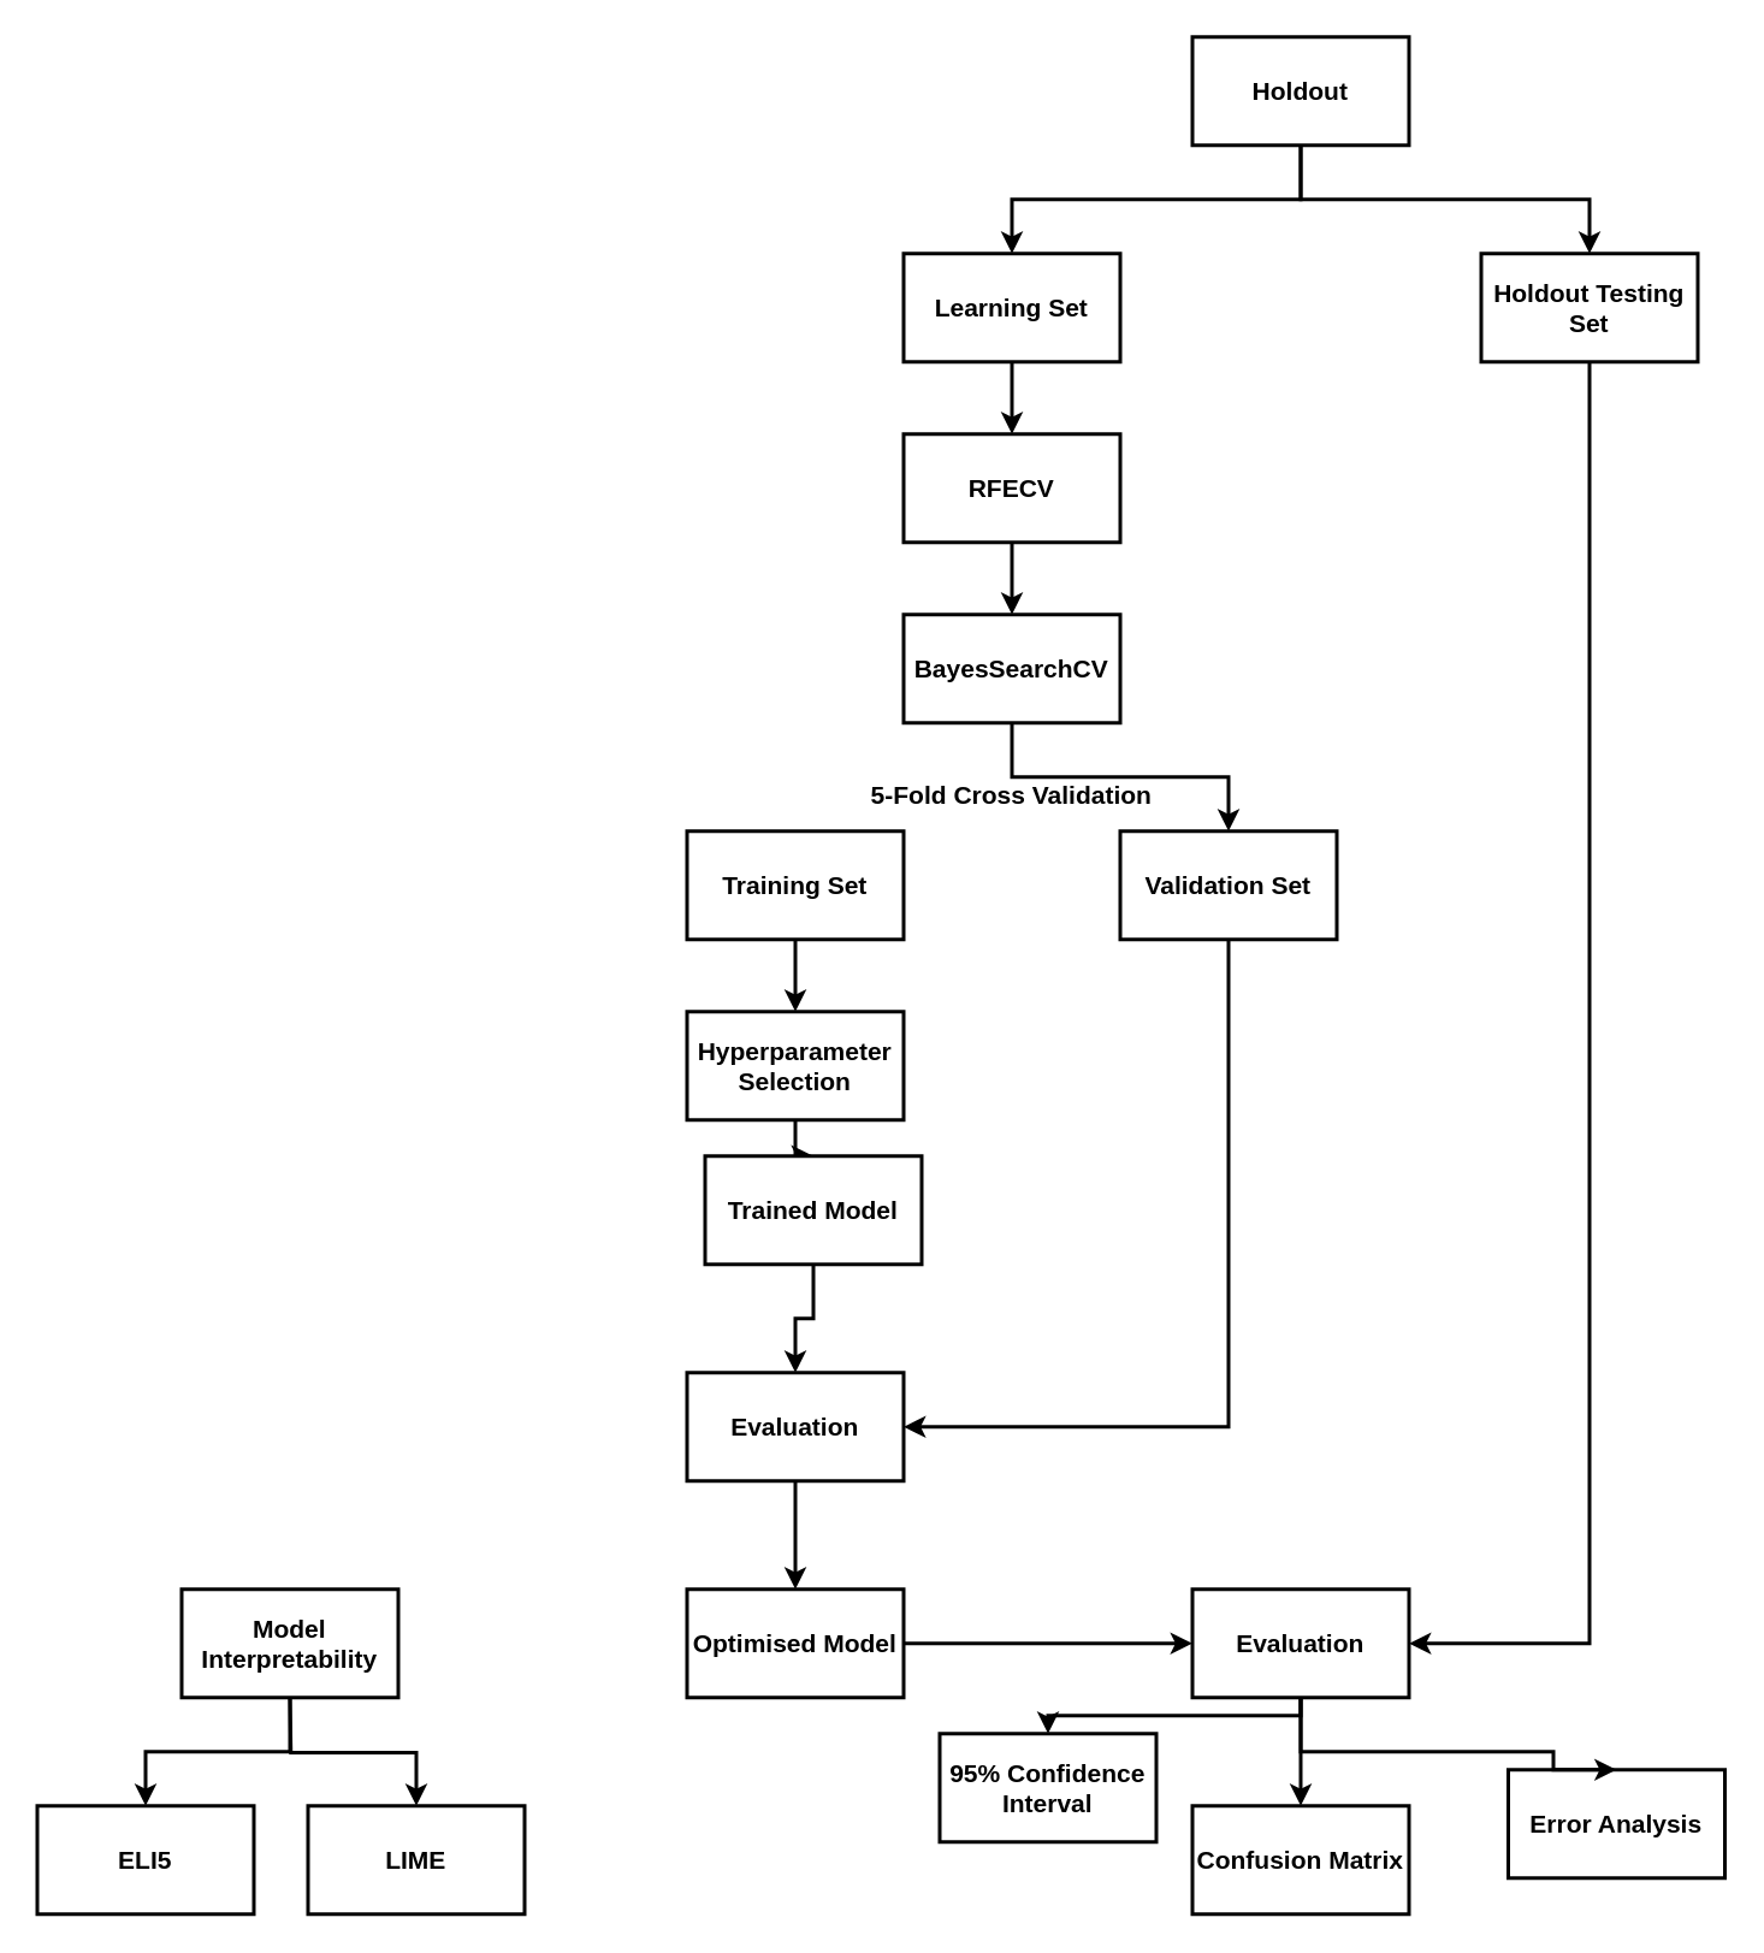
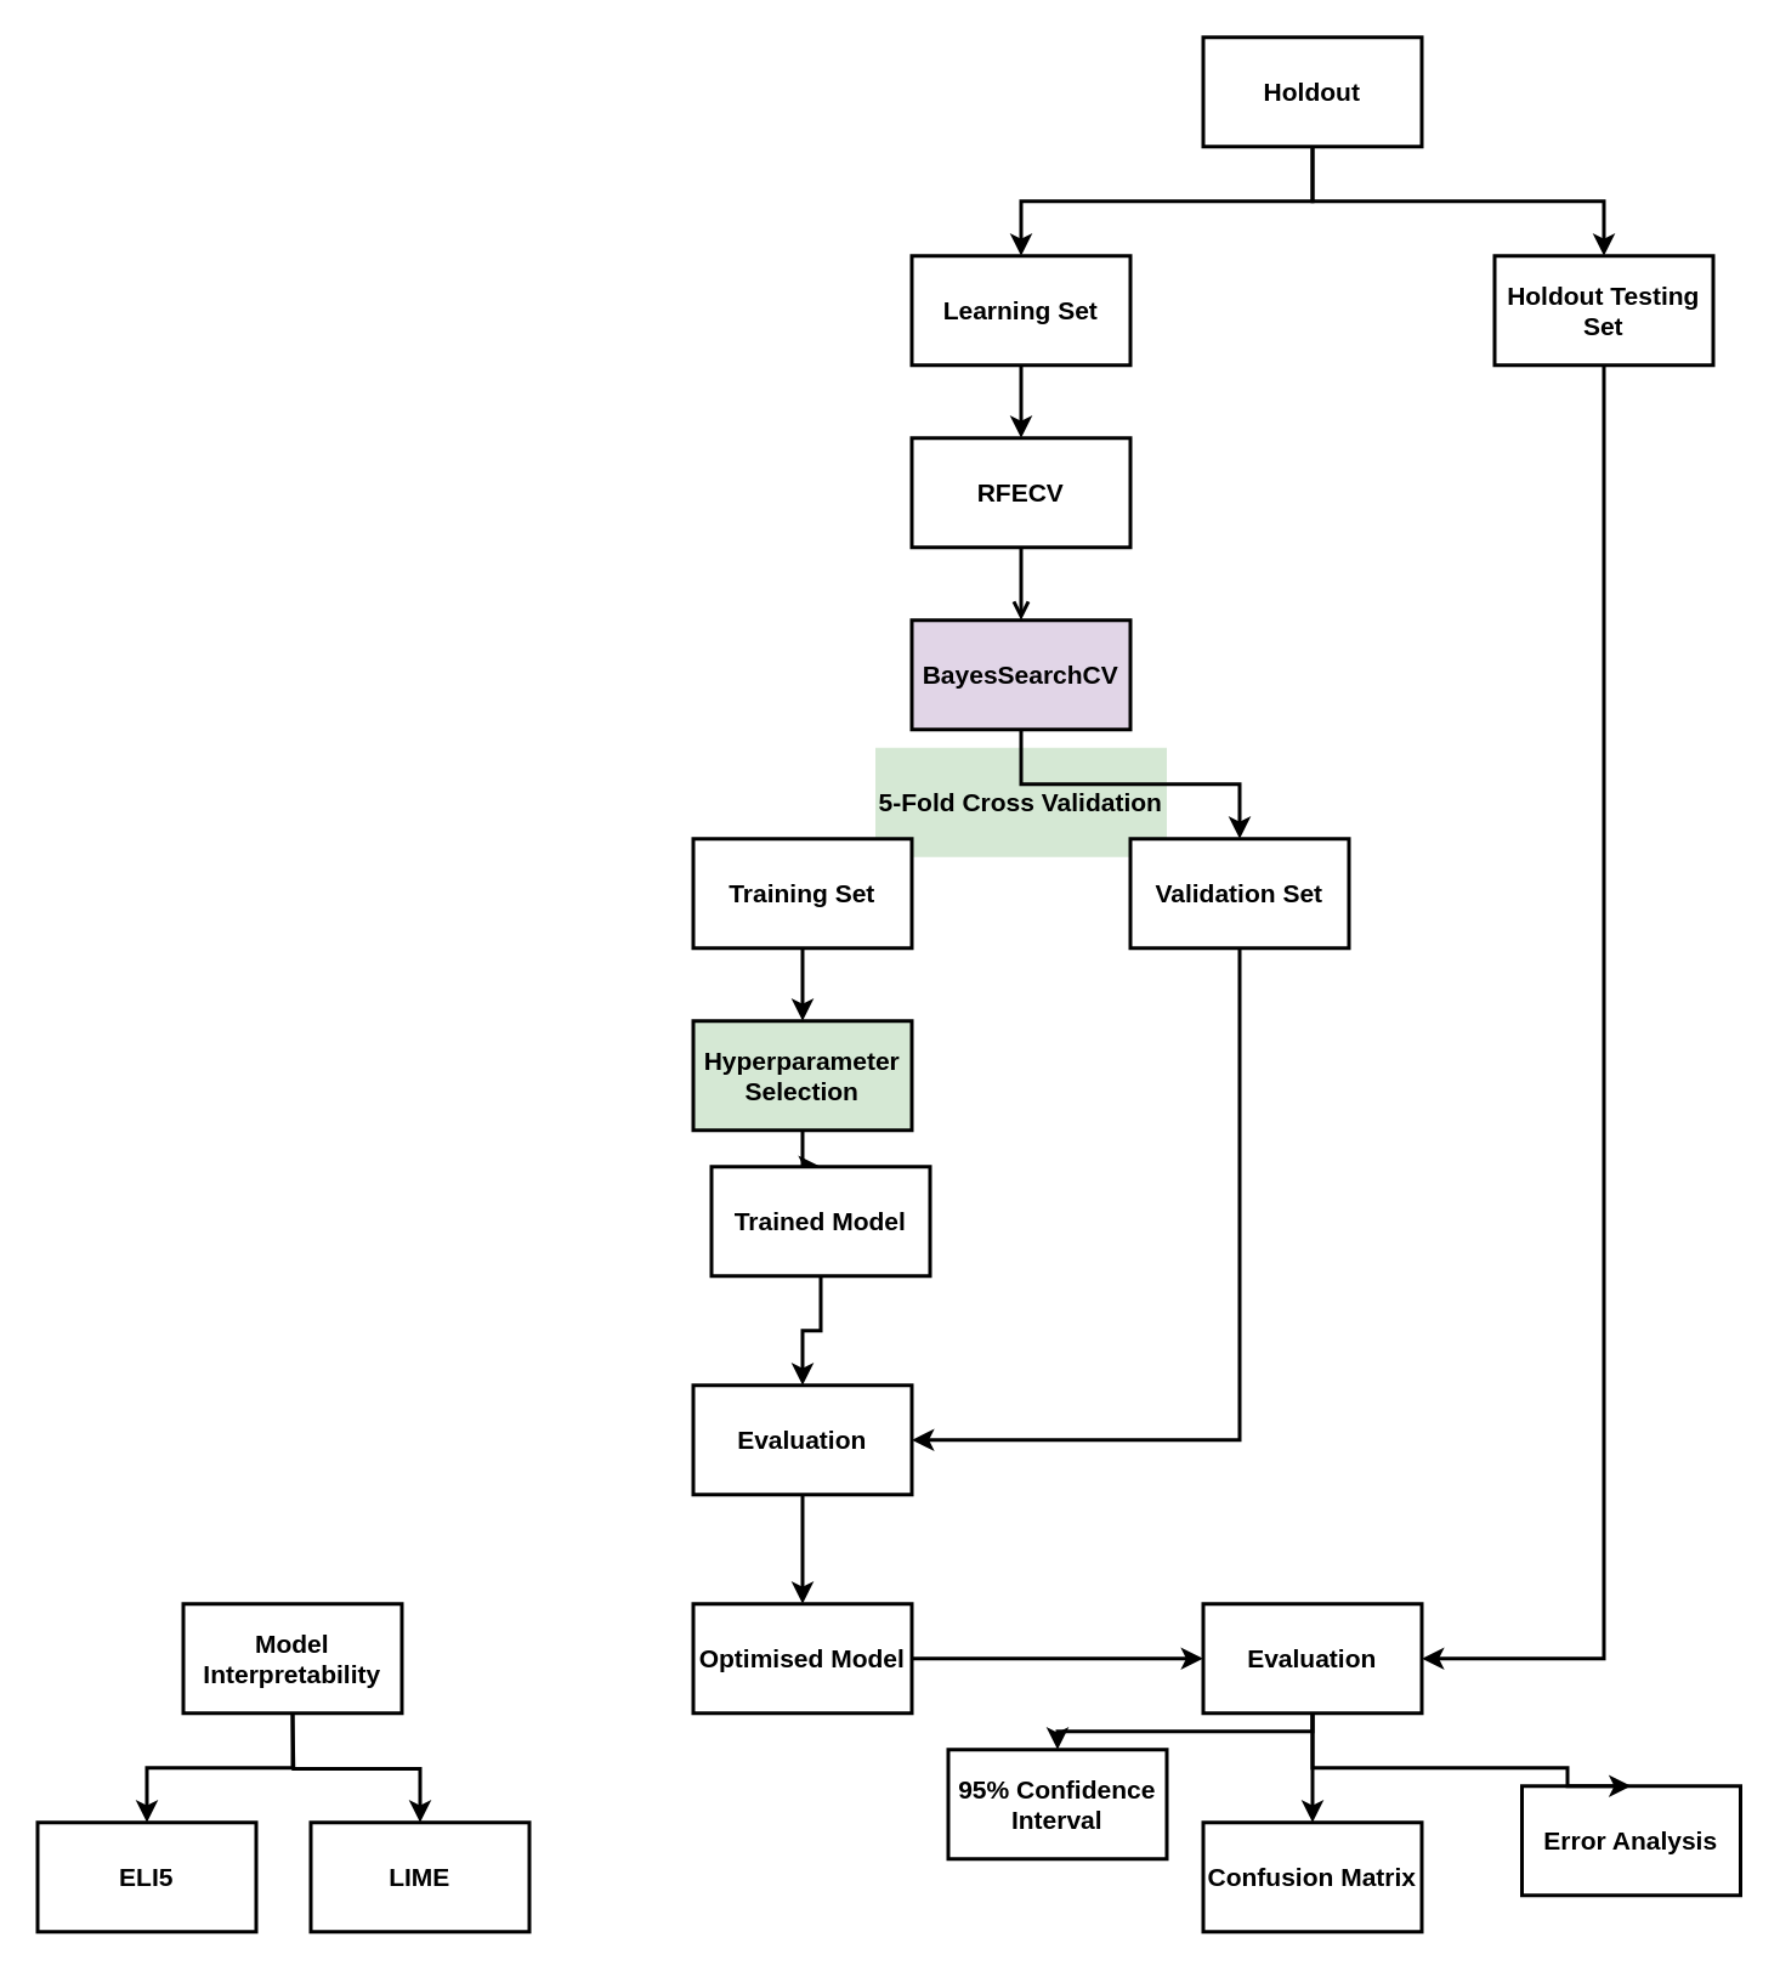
  <mxCell id="0" />
  <mxCell id="1" parent="0" />
- <mxCell id="2" value="&lt;font style=&quot;font-size: 14px;&quot;&gt;&lt;b&gt;5-Fold Cross Validation&lt;/b&gt;&lt;/font&gt;" style="rounded=0;whiteSpace=wrap;html=1;strokeWidth=2;strokeColor=none;" vertex="1" parent="1"><mxGeometry x="480" y="410" width="160" height="60" as="geometry" /></mxCell>
+ <mxCell id="2" value="&lt;font style=&quot;font-size: 14px;&quot;&gt;&lt;b&gt;5-Fold Cross Validation&lt;/b&gt;&lt;/font&gt;" style="rounded=0;whiteSpace=wrap;html=1;strokeWidth=2;strokeColor=none;fillColor=#d5e8d4;" vertex="1" parent="1"><mxGeometry x="480" y="410" width="160" height="60" as="geometry" /></mxCell>
  <mxCell id="3" value="&lt;font style=&quot;font-size: 14px;&quot;&gt;&lt;b&gt;Learning Set&lt;/b&gt;&lt;/font&gt;" style="rounded=0;whiteSpace=wrap;html=1;strokeWidth=2;" parent="1" vertex="1"><mxGeometry x="500" y="140" width="120" height="60" as="geometry" /></mxCell>
- <mxCell id="4" style="edgeStyle=orthogonalEdgeStyle;rounded=0;orthogonalLoop=1;jettySize=auto;html=1;exitX=0.5;exitY=1;exitDx=0;exitDy=0;entryX=0.5;entryY=0;entryDx=0;entryDy=0;strokeWidth=2;fontSize=14;endArrow=classic;endFill=1;elbow=vertical;" edge="1" parent="1" source="5" target="10"><mxGeometry relative="1" as="geometry" /></mxCell>
+ <mxCell id="4" style="edgeStyle=orthogonalEdgeStyle;rounded=0;orthogonalLoop=1;jettySize=auto;html=1;exitX=0.5;exitY=1;exitDx=0;exitDy=0;entryX=0.5;entryY=0;entryDx=0;entryDy=0;strokeWidth=2;fontSize=14;endArrow=open;endFill=1;elbow=vertical;" edge="1" parent="1" source="5" target="10"><mxGeometry relative="1" as="geometry" /></mxCell>
  <mxCell id="5" value="&lt;b&gt;RFECV&lt;br&gt;&lt;/b&gt;" style="rounded=0;whiteSpace=wrap;html=1;strokeWidth=2;fontSize=14;" vertex="1" parent="1"><mxGeometry x="500" y="240" width="120" height="60" as="geometry" /></mxCell>
  <mxCell id="6" value="" style="edgeStyle=orthogonalEdgeStyle;rounded=0;orthogonalLoop=1;jettySize=auto;html=1;strokeWidth=2;fontSize=14;startArrow=none;startFill=0;endArrow=classic;endFill=1;elbow=vertical;" edge="1" parent="1" source="7" target="15"><mxGeometry relative="1" as="geometry" /></mxCell>
  <mxCell id="7" value="&lt;font style=&quot;font-size: 14px;&quot;&gt;&lt;b&gt;Training Set&lt;/b&gt;&lt;/font&gt;" style="rounded=0;whiteSpace=wrap;html=1;strokeWidth=2;" vertex="1" parent="1"><mxGeometry x="380" y="460" width="120" height="60" as="geometry" /></mxCell>
  <mxCell id="8" style="edgeStyle=orthogonalEdgeStyle;rounded=0;orthogonalLoop=1;jettySize=auto;html=1;strokeWidth=2;fontSize=14;startArrow=none;startFill=0;endArrow=classic;endFill=1;elbow=vertical;entryX=1;entryY=0.5;entryDx=0;entryDy=0;exitX=0.5;exitY=1;exitDx=0;exitDy=0;" edge="1" parent="1" source="9" target="27"><mxGeometry relative="1" as="geometry"><mxPoint x="880" y="910" as="targetPoint" /></mxGeometry></mxCell>
  <mxCell id="9" value="&lt;span style=&quot;font-size: 14px;&quot;&gt;&lt;b&gt;Holdout Testing Set&lt;/b&gt;&lt;/span&gt;" style="rounded=0;whiteSpace=wrap;html=1;strokeWidth=2;" vertex="1" parent="1"><mxGeometry x="820" y="140" width="120" height="60" as="geometry" /></mxCell>
- <mxCell id="10" value="&lt;font style=&quot;font-size: 14px;&quot;&gt;&lt;b&gt;BayesSearchCV&lt;/b&gt;&lt;/font&gt;" style="rounded=0;whiteSpace=wrap;html=1;strokeWidth=2;" vertex="1" parent="1"><mxGeometry x="500" y="340" width="120" height="60" as="geometry" /></mxCell>
+ <mxCell id="10" value="&lt;font style=&quot;font-size: 14px;&quot;&gt;&lt;b&gt;BayesSearchCV&lt;/b&gt;&lt;/font&gt;" style="rounded=0;whiteSpace=wrap;html=1;strokeWidth=2;fillColor=#e1d5e7;" vertex="1" parent="1"><mxGeometry x="500" y="340" width="120" height="60" as="geometry" /></mxCell>
  <mxCell id="11" value="&lt;font style=&quot;font-size: 14px;&quot;&gt;&lt;b&gt;95% Confidence Interval&lt;/b&gt;&lt;/font&gt;" style="rounded=0;whiteSpace=wrap;html=1;strokeWidth=2;" vertex="1" parent="1"><mxGeometry x="520" y="960" width="120" height="60" as="geometry" /></mxCell>
  <mxCell id="12" style="edgeStyle=orthogonalEdgeStyle;rounded=0;orthogonalLoop=1;jettySize=auto;html=1;entryX=0;entryY=0.5;entryDx=0;entryDy=0;strokeWidth=2;fontSize=14;startArrow=none;startFill=0;endArrow=classic;endFill=1;elbow=vertical;" edge="1" parent="1" source="13" target="27"><mxGeometry relative="1" as="geometry" /></mxCell>
  <mxCell id="13" value="&lt;font style=&quot;font-size: 14px;&quot;&gt;&lt;b&gt;Optimised Model&lt;/b&gt;&lt;/font&gt;" style="rounded=0;whiteSpace=wrap;html=1;strokeWidth=2;" vertex="1" parent="1"><mxGeometry x="380" y="880" width="120" height="60" as="geometry" /></mxCell>
  <mxCell id="14" style="edgeStyle=orthogonalEdgeStyle;rounded=0;orthogonalLoop=1;jettySize=auto;html=1;entryX=0.5;entryY=0;entryDx=0;entryDy=0;strokeWidth=2;fontSize=14;startArrow=none;startFill=0;endArrow=classic;endFill=1;elbow=vertical;" edge="1" parent="1" source="15" target="21"><mxGeometry relative="1" as="geometry" /></mxCell>
- <mxCell id="15" value="&lt;font style=&quot;font-size: 14px;&quot;&gt;&lt;b&gt;Hyperparameter Selection&lt;/b&gt;&lt;/font&gt;" style="rounded=0;whiteSpace=wrap;html=1;strokeWidth=2;" vertex="1" parent="1"><mxGeometry x="380" y="560" width="120" height="60" as="geometry" /></mxCell>
+ <mxCell id="15" value="&lt;font style=&quot;font-size: 14px;&quot;&gt;&lt;b&gt;Hyperparameter Selection&lt;/b&gt;&lt;/font&gt;" style="rounded=0;whiteSpace=wrap;html=1;strokeWidth=2;fillColor=#d5e8d4;" vertex="1" parent="1"><mxGeometry x="380" y="560" width="120" height="60" as="geometry" /></mxCell>
  <mxCell id="16" style="edgeStyle=orthogonalEdgeStyle;rounded=0;orthogonalLoop=1;jettySize=auto;html=1;entryX=0.5;entryY=0;entryDx=0;entryDy=0;strokeWidth=2;fontSize=14;startArrow=none;startFill=0;endArrow=classic;endFill=1;elbow=vertical;" edge="1" parent="1" source="17" target="13"><mxGeometry relative="1" as="geometry" /></mxCell>
  <mxCell id="17" value="&lt;font style=&quot;font-size: 14px;&quot;&gt;&lt;b&gt;Evaluation&lt;/b&gt;&lt;/font&gt;" style="rounded=0;whiteSpace=wrap;html=1;strokeWidth=2;" vertex="1" parent="1"><mxGeometry x="380" y="760" width="120" height="60" as="geometry" /></mxCell>
  <mxCell id="18" value="&lt;font style=&quot;font-size: 14px;&quot;&gt;&lt;b&gt;Holdout&lt;/b&gt;&lt;/font&gt;" style="rounded=0;whiteSpace=wrap;html=1;strokeWidth=2;" vertex="1" parent="1"><mxGeometry x="660" y="20" width="120" height="60" as="geometry" /></mxCell>
  <mxCell id="19" value="&lt;span style=&quot;font-size: 14px;&quot;&gt;&lt;b&gt;Validation Set&lt;/b&gt;&lt;/span&gt;" style="rounded=0;whiteSpace=wrap;html=1;strokeWidth=2;" vertex="1" parent="1"><mxGeometry x="620" y="460" width="120" height="60" as="geometry" /></mxCell>
  <mxCell id="20" style="edgeStyle=orthogonalEdgeStyle;rounded=0;orthogonalLoop=1;jettySize=auto;html=1;entryX=0.5;entryY=0;entryDx=0;entryDy=0;strokeWidth=2;fontSize=14;startArrow=none;startFill=0;endArrow=classic;endFill=1;elbow=vertical;" edge="1" parent="1" source="21" target="17"><mxGeometry relative="1" as="geometry" /></mxCell>
  <mxCell id="21" value="&lt;span style=&quot;font-size: 14px;&quot;&gt;&lt;b&gt;Trained Model&lt;/b&gt;&lt;/span&gt;" style="rounded=0;whiteSpace=wrap;html=1;strokeWidth=2;" vertex="1" parent="1"><mxGeometry x="390" y="640" width="120" height="60" as="geometry" /></mxCell>
  <mxCell id="22" value="" style="endArrow=classic;html=1;rounded=0;fontSize=14;strokeWidth=2;exitX=0.5;exitY=1;exitDx=0;exitDy=0;edgeStyle=elbowEdgeStyle;entryX=0.5;entryY=0;entryDx=0;entryDy=0;elbow=vertical;endFill=1;" edge="1" parent="1" source="18" target="3"><mxGeometry width="50" height="50" relative="1" as="geometry"><mxPoint x="820" y="240" as="sourcePoint" /><mxPoint x="720" y="120" as="targetPoint" /></mxGeometry></mxCell>
  <mxCell id="23" value="" style="endArrow=classic;html=1;rounded=0;strokeWidth=2;fontSize=14;elbow=vertical;edgeStyle=orthogonalEdgeStyle;entryX=0.5;entryY=0;entryDx=0;entryDy=0;endFill=1;" edge="1" parent="1" target="9"><mxGeometry width="50" height="50" relative="1" as="geometry"><mxPoint x="720" y="80" as="sourcePoint" /><mxPoint x="890" y="140" as="targetPoint" /><Array as="points"><mxPoint x="720" y="110" /><mxPoint x="880" y="110" /></Array></mxGeometry></mxCell>
  <mxCell id="24" value="" style="endArrow=classic;html=1;rounded=0;strokeWidth=2;fontSize=14;elbow=vertical;exitX=0.5;exitY=1;exitDx=0;exitDy=0;entryX=0.5;entryY=0;entryDx=0;entryDy=0;" edge="1" parent="1" source="3" target="5"><mxGeometry width="50" height="50" relative="1" as="geometry"><mxPoint x="580" y="230" as="sourcePoint" /><mxPoint x="630" y="180" as="targetPoint" /></mxGeometry></mxCell>
  <mxCell id="25" value="" style="endArrow=classic;html=1;rounded=0;strokeWidth=2;fontSize=14;elbow=vertical;edgeStyle=orthogonalEdgeStyle;entryX=0.5;entryY=0;entryDx=0;entryDy=0;endFill=1;" edge="1" parent="1" target="19"><mxGeometry width="50" height="50" relative="1" as="geometry"><mxPoint x="560" y="400" as="sourcePoint" /><mxPoint x="560" y="450" as="targetPoint" /><Array as="points"><mxPoint x="560" y="430" /><mxPoint x="680" y="430" /></Array></mxGeometry></mxCell>
  <mxCell id="26" value="" style="endArrow=none;html=1;rounded=0;strokeWidth=2;fontSize=14;elbow=vertical;entryX=0.5;entryY=1;entryDx=0;entryDy=0;edgeStyle=orthogonalEdgeStyle;exitX=1;exitY=0.5;exitDx=0;exitDy=0;endFill=0;startArrow=classic;startFill=1;" edge="1" parent="1" source="17" target="19"><mxGeometry width="50" height="50" relative="1" as="geometry"><mxPoint x="680" y="790" as="sourcePoint" /><mxPoint x="630" y="590" as="targetPoint" /></mxGeometry></mxCell>
  <mxCell id="27" value="&lt;font style=&quot;font-size: 14px;&quot;&gt;&lt;b&gt;Evaluation&lt;/b&gt;&lt;/font&gt;" style="rounded=0;whiteSpace=wrap;html=1;strokeWidth=2;" vertex="1" parent="1"><mxGeometry x="660" y="880" width="120" height="60" as="geometry" /></mxCell>
  <mxCell id="28" value="&lt;font style=&quot;font-size: 14px;&quot;&gt;&lt;b&gt;Confusion Matrix&lt;/b&gt;&lt;/font&gt;" style="rounded=0;whiteSpace=wrap;html=1;strokeWidth=2;" vertex="1" parent="1"><mxGeometry x="660" y="1000" width="120" height="60" as="geometry" /></mxCell>
  <mxCell id="29" value="&lt;font style=&quot;font-size: 14px;&quot;&gt;&lt;b&gt;Error Analysis&lt;/b&gt;&lt;/font&gt;" style="rounded=0;whiteSpace=wrap;html=1;strokeWidth=2;" vertex="1" parent="1"><mxGeometry x="835" y="980" width="120" height="60" as="geometry" /></mxCell>
  <mxCell id="30" value="&lt;font style=&quot;font-size: 14px;&quot;&gt;&lt;b&gt;Model Interpretability&lt;/b&gt;&lt;/font&gt;" style="rounded=0;whiteSpace=wrap;html=1;strokeWidth=2;" vertex="1" parent="1"><mxGeometry x="100" y="880" width="120" height="60" as="geometry" /></mxCell>
  <mxCell id="31" value="&lt;font style=&quot;font-size: 14px;&quot;&gt;&lt;b&gt;ELI5&lt;/b&gt;&lt;/font&gt;" style="rounded=0;whiteSpace=wrap;html=1;strokeWidth=2;" vertex="1" parent="1"><mxGeometry x="20" y="1000" width="120" height="60" as="geometry" /></mxCell>
  <mxCell id="32" value="&lt;font style=&quot;font-size: 14px;&quot;&gt;&lt;b&gt;LIME&lt;/b&gt;&lt;/font&gt;" style="rounded=0;whiteSpace=wrap;html=1;strokeWidth=2;" vertex="1" parent="1"><mxGeometry x="170" y="1000" width="120" height="60" as="geometry" /></mxCell>
  <mxCell id="33" value="" style="endArrow=classic;html=1;rounded=0;strokeWidth=2;fontSize=14;elbow=vertical;exitX=0.5;exitY=1;exitDx=0;exitDy=0;edgeStyle=orthogonalEdgeStyle;entryX=0.5;entryY=0;entryDx=0;entryDy=0;endFill=1;" edge="1" parent="1" source="27" target="11"><mxGeometry width="50" height="50" relative="1" as="geometry"><mxPoint x="620" y="910" as="sourcePoint" /><mxPoint x="720" y="970" as="targetPoint" /></mxGeometry></mxCell>
  <mxCell id="34" value="" style="endArrow=classic;html=1;rounded=0;strokeWidth=2;fontSize=14;elbow=vertical;edgeStyle=orthogonalEdgeStyle;entryX=0.5;entryY=0;entryDx=0;entryDy=0;endFill=1;" edge="1" parent="1" target="29"><mxGeometry width="50" height="50" relative="1" as="geometry"><mxPoint x="720" y="940" as="sourcePoint" /><mxPoint x="720" y="980" as="targetPoint" /><Array as="points"><mxPoint x="720" y="970" /><mxPoint x="860" y="970" /></Array></mxGeometry></mxCell>
  <mxCell id="35" value="" style="endArrow=classic;html=1;rounded=0;strokeWidth=2;fontSize=14;elbow=vertical;entryX=0.5;entryY=0;entryDx=0;entryDy=0;endFill=1;" edge="1" parent="1" target="28"><mxGeometry width="50" height="50" relative="1" as="geometry"><mxPoint x="720" y="940" as="sourcePoint" /><mxPoint x="670" y="860" as="targetPoint" /></mxGeometry></mxCell>
  <mxCell id="36" value="" style="endArrow=none;html=1;rounded=0;strokeWidth=2;fontSize=14;elbow=vertical;entryX=0.5;entryY=1;entryDx=0;entryDy=0;edgeStyle=orthogonalEdgeStyle;exitX=0.5;exitY=0;exitDx=0;exitDy=0;endFill=0;startArrow=classic;startFill=1;" edge="1" parent="1" target="30"><mxGeometry width="50" height="50" relative="1" as="geometry"><mxPoint x="80" y="1000" as="sourcePoint" /><mxPoint x="150" y="950" as="targetPoint" /><Array as="points"><mxPoint x="80" y="970" /><mxPoint x="160" y="970" /></Array></mxGeometry></mxCell>
  <mxCell id="37" value="" style="endArrow=none;html=1;rounded=0;strokeWidth=2;fontSize=14;elbow=vertical;edgeStyle=orthogonalEdgeStyle;exitX=0.5;exitY=0;exitDx=0;exitDy=0;endFill=0;startArrow=classic;startFill=1;" edge="1" parent="1" source="32"><mxGeometry width="50" height="50" relative="1" as="geometry"><mxPoint x="160" y="980" as="sourcePoint" /><mxPoint x="160" y="940" as="targetPoint" /></mxGeometry></mxCell>
